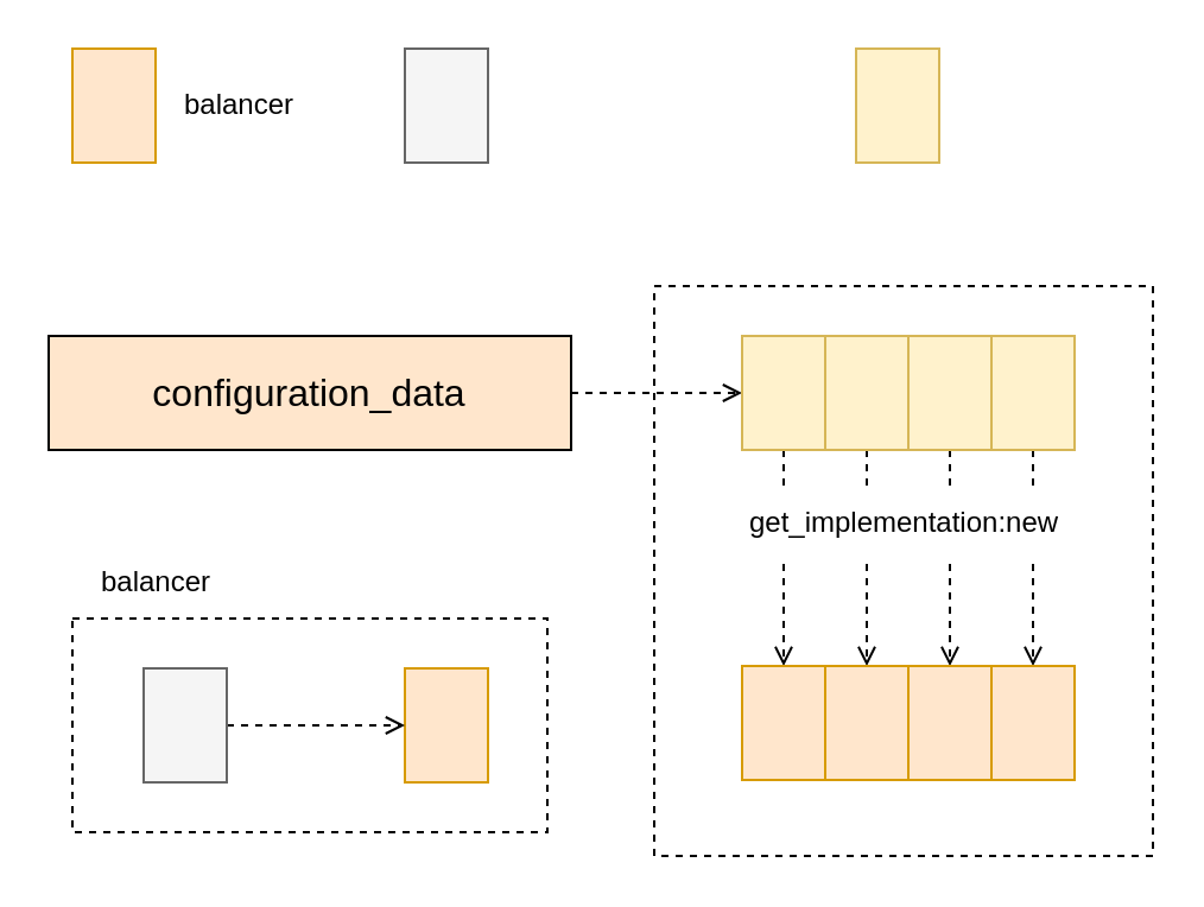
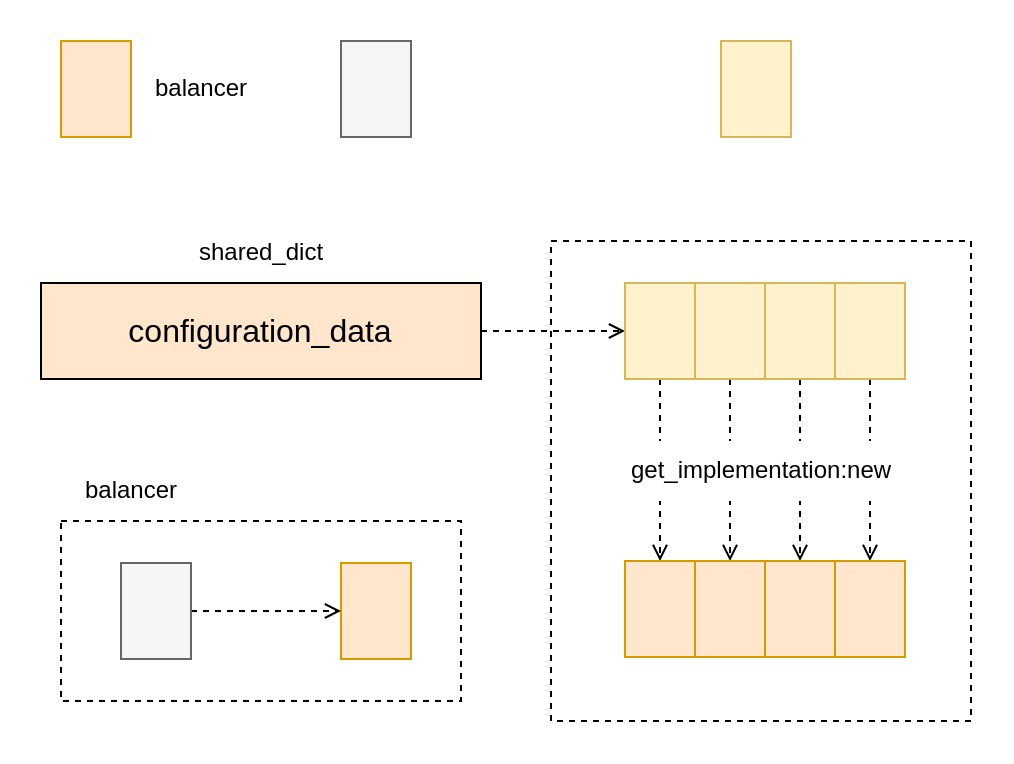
  <mxCell id="0" />
  <mxCell id="1" parent="0" />
  <mxCell id="2" value="" style="rounded=0;whiteSpace=wrap;html=1;fontSize=16;fillColor=#ffe6cc;strokeColor=#d79b00;" vertex="1" parent="1"><mxGeometry x="170" y="281" width="35" height="48" as="geometry" /></mxCell>
  <mxCell id="3" style="edgeStyle=orthogonalEdgeStyle;rounded=0;orthogonalLoop=1;jettySize=auto;html=1;exitX=1;exitY=0.5;exitDx=0;exitDy=0;entryX=0;entryY=0.5;entryDx=0;entryDy=0;endArrow=open;endFill=0;dashed=1;" edge="1" parent="1" source="4" target="2"><mxGeometry relative="1" as="geometry" /></mxCell>
  <mxCell id="4" value="" style="rounded=0;whiteSpace=wrap;html=1;fontSize=16;fillColor=#f5f5f5;strokeColor=#666666;fontColor=#333333;" vertex="1" parent="1"><mxGeometry x="60" y="281" width="35" height="48" as="geometry" /></mxCell>
  <mxCell id="5" value="" style="rounded=0;whiteSpace=wrap;html=1;fontSize=16;fillColor=#ffe6cc;strokeColor=#d79b00;" vertex="1" parent="1"><mxGeometry x="30" y="20" width="35" height="48" as="geometry" /></mxCell>
  <mxCell id="6" value="balancer" style="text;html=1;align=center;verticalAlign=middle;resizable=0;points=[];autosize=1;strokeColor=none;fillColor=none;" vertex="1" parent="1"><mxGeometry x="65" y="29" width="70" height="30" as="geometry" /></mxCell>
  <mxCell id="7" value="" style="rounded=0;whiteSpace=wrap;html=1;fontSize=16;fillColor=#f5f5f5;strokeColor=#666666;fontColor=#333333;" vertex="1" parent="1"><mxGeometry x="170" y="20" width="35" height="48" as="geometry" /></mxCell>
  <mxCell id="8" value="" style="rounded=0;whiteSpace=wrap;html=1;fontSize=16;fillColor=none;dashed=1;" vertex="1" parent="1"><mxGeometry x="30" y="260" width="200" height="90" as="geometry" /></mxCell>
  <mxCell id="9" value="balancer" style="text;html=1;align=center;verticalAlign=middle;resizable=0;points=[];autosize=1;strokeColor=none;fillColor=none;" vertex="1" parent="1"><mxGeometry x="30" y="230" width="70" height="30" as="geometry" /></mxCell>
  <mxCell id="10" value="" style="rounded=0;whiteSpace=wrap;html=1;fontSize=16;dashed=1;fillColor=none;" vertex="1" parent="1"><mxGeometry x="275" y="120" width="210" height="240" as="geometry" /></mxCell>
  <mxCell id="11" style="edgeStyle=orthogonalEdgeStyle;rounded=0;orthogonalLoop=1;jettySize=auto;html=1;exitX=0.5;exitY=1;exitDx=0;exitDy=0;entryX=0.5;entryY=0;entryDx=0;entryDy=0;dashed=1;fontColor=#FF0000;endArrow=open;endFill=0;" edge="1" parent="1" source="12" target="25"><mxGeometry relative="1" as="geometry" /></mxCell>
  <mxCell id="12" value="" style="rounded=0;whiteSpace=wrap;html=1;fontSize=16;fillColor=#fff2cc;strokeColor=#d6b656;" vertex="1" parent="1"><mxGeometry x="417" y="141" width="35" height="48" as="geometry" /></mxCell>
  <mxCell id="13" style="edgeStyle=orthogonalEdgeStyle;rounded=0;orthogonalLoop=1;jettySize=auto;html=1;exitX=1;exitY=0.5;exitDx=0;exitDy=0;entryX=0;entryY=0.5;entryDx=0;entryDy=0;dashed=1;fontColor=#FF0000;endArrow=open;endFill=0;" edge="1" parent="1" source="14" target="21"><mxGeometry relative="1" as="geometry" /></mxCell>
  <mxCell id="14" value="configuration_data" style="rounded=0;whiteSpace=wrap;html=1;fontSize=16;fillColor=#ffe6cc;" vertex="1" parent="1"><mxGeometry x="20" y="141" width="220" height="48" as="geometry" /></mxCell>
  <mxCell id="15" style="edgeStyle=orthogonalEdgeStyle;rounded=0;orthogonalLoop=1;jettySize=auto;html=1;exitX=0.5;exitY=1;exitDx=0;exitDy=0;entryX=0.5;entryY=0;entryDx=0;entryDy=0;dashed=1;fontColor=#FF0000;endArrow=open;endFill=0;" edge="1" parent="1" source="16" target="24"><mxGeometry relative="1" as="geometry" /></mxCell>
  <mxCell id="16" value="" style="rounded=0;whiteSpace=wrap;html=1;fontSize=16;fillColor=#fff2cc;strokeColor=#d6b656;" vertex="1" parent="1"><mxGeometry x="382" y="141" width="35" height="48" as="geometry" /></mxCell>
  <mxCell id="17" style="edgeStyle=orthogonalEdgeStyle;rounded=0;orthogonalLoop=1;jettySize=auto;html=1;exitX=0.5;exitY=1;exitDx=0;exitDy=0;entryX=0.5;entryY=0;entryDx=0;entryDy=0;dashed=1;fontColor=#FF0000;endArrow=open;endFill=0;" edge="1" parent="1" source="18" target="23"><mxGeometry relative="1" as="geometry" /></mxCell>
  <mxCell id="18" value="" style="rounded=0;whiteSpace=wrap;html=1;fontSize=16;fillColor=#fff2cc;strokeColor=#d6b656;" vertex="1" parent="1"><mxGeometry x="347" y="141" width="35" height="48" as="geometry" /></mxCell>
  <mxCell id="19" value="" style="rounded=0;whiteSpace=wrap;html=1;fontSize=16;fillColor=#fff2cc;strokeColor=#d6b656;" vertex="1" parent="1"><mxGeometry x="360" y="20" width="35" height="48" as="geometry" /></mxCell>
  <mxCell id="20" style="edgeStyle=orthogonalEdgeStyle;rounded=0;orthogonalLoop=1;jettySize=auto;html=1;exitX=0.5;exitY=1;exitDx=0;exitDy=0;entryX=0.5;entryY=0;entryDx=0;entryDy=0;dashed=1;fontColor=#FF0000;endArrow=open;endFill=0;" edge="1" parent="1" source="21" target="22"><mxGeometry relative="1" as="geometry" /></mxCell>
  <mxCell id="21" value="" style="rounded=0;whiteSpace=wrap;html=1;fontSize=16;fillColor=#fff2cc;strokeColor=#d6b656;" vertex="1" parent="1"><mxGeometry x="312" y="141" width="35" height="48" as="geometry" /></mxCell>
  <mxCell id="22" value="" style="rounded=0;whiteSpace=wrap;html=1;fontSize=16;fillColor=#ffe6cc;strokeColor=#d79b00;" vertex="1" parent="1"><mxGeometry x="312" y="280" width="35" height="48" as="geometry" /></mxCell>
  <mxCell id="23" value="" style="rounded=0;whiteSpace=wrap;html=1;fontSize=16;fillColor=#ffe6cc;strokeColor=#d79b00;" vertex="1" parent="1"><mxGeometry x="347" y="280" width="35" height="48" as="geometry" /></mxCell>
  <mxCell id="24" value="" style="rounded=0;whiteSpace=wrap;html=1;fontSize=16;fillColor=#ffe6cc;strokeColor=#d79b00;" vertex="1" parent="1"><mxGeometry x="382" y="280" width="35" height="48" as="geometry" /></mxCell>
  <mxCell id="25" value="" style="rounded=0;whiteSpace=wrap;html=1;fontSize=16;fillColor=#ffe6cc;strokeColor=#d79b00;" vertex="1" parent="1"><mxGeometry x="417" y="280" width="35" height="48" as="geometry" /></mxCell>
- <mxCell id="26" value="get_implementation:new" style="text;html=1;align=center;verticalAlign=middle;resizable=0;points=[];autosize=1;fillColor=default;" vertex="1" parent="1"><mxGeometry x="305" y="205" width="150" height="30" as="geometry" /></mxCell>
+ <mxCell id="26" value="get_implementation:new" style="text;html=1;align=center;verticalAlign=middle;resizable=0;points=[];autosize=1;fillColor=default;" vertex="1" parent="1"><mxGeometry x="305" y="220" width="150" height="30" as="geometry" /></mxCell>
+ <mxCell id="27" value="shared_dict" style="text;html=1;align=center;verticalAlign=middle;resizable=0;points=[];autosize=1;" vertex="1" parent="1"><mxGeometry x="85" y="111" width="90" height="30" as="geometry" /></mxCell>
